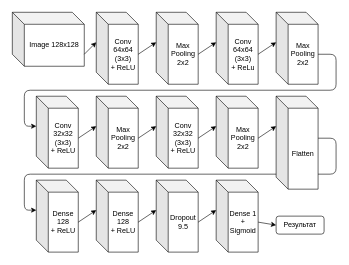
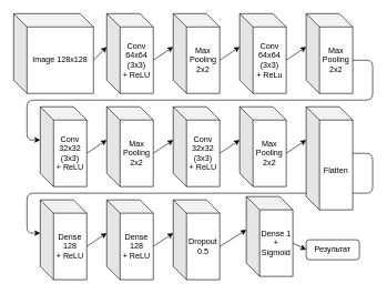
  <mxCell id="0" />
  <mxCell id="1" parent="0" />
- <mxCell id="2" value="Image 128x128" style="shape=cube;whiteSpace=wrap;html=1;boundedLbl=1;backgroundOutline=1;darkOpacity=0.05;darkOpacity2=0.1;" parent="1" vertex="1"><mxGeometry x="20" y="20" width="120" height="90" as="geometry" /></mxCell>
+ <mxCell id="2" value="Image 128x128" style="shape=cube;whiteSpace=wrap;html=1;boundedLbl=1;backgroundOutline=1;darkOpacity=0.05;darkOpacity2=0.1;" parent="1" vertex="1"><mxGeometry x="20" y="20" width="120" height="120" as="geometry" /></mxCell>
  <mxCell id="3" value="" style="endArrow=classic;html=1;exitX=0;exitY=0;exitDx=120;exitDy=70;exitPerimeter=0;entryX=0;entryY=0;entryDx=0;entryDy=50;entryPerimeter=0;" parent="1" source="2" target="4" edge="1"><mxGeometry width="50" height="50" relative="1" as="geometry"><mxPoint x="20" y="190" as="sourcePoint" /><mxPoint x="190" y="90" as="targetPoint" /></mxGeometry></mxCell>
  <mxCell id="4" value="Conv&lt;br&gt;64x64&lt;br&gt;(3x3)&lt;br&gt;+ ReLU&lt;br&gt;" style="shape=cube;whiteSpace=wrap;html=1;boundedLbl=1;backgroundOutline=1;darkOpacity=0.05;darkOpacity2=0.1;" parent="1" vertex="1"><mxGeometry x="160" y="20" width="70" height="120" as="geometry" /></mxCell>
  <mxCell id="5" value="Max&lt;br&gt;Pooling&lt;br&gt;2x2&lt;br&gt;" style="shape=cube;whiteSpace=wrap;html=1;boundedLbl=1;backgroundOutline=1;darkOpacity=0.05;darkOpacity2=0.1;" parent="1" vertex="1"><mxGeometry x="260" y="20" width="70" height="120" as="geometry" /></mxCell>
  <mxCell id="6" value="Conv&lt;br&gt;64x64&lt;br&gt;(3x3)&lt;br&gt;+ ReLu&lt;br&gt;" style="shape=cube;whiteSpace=wrap;html=1;boundedLbl=1;backgroundOutline=1;darkOpacity=0.05;darkOpacity2=0.1;" parent="1" vertex="1"><mxGeometry x="360" y="20" width="70" height="120" as="geometry" /></mxCell>
  <mxCell id="7" value="Max&lt;br&gt;Pooling&lt;br&gt;2x2&lt;br&gt;" style="shape=cube;whiteSpace=wrap;html=1;boundedLbl=1;backgroundOutline=1;darkOpacity=0.05;darkOpacity2=0.1;" parent="1" vertex="1"><mxGeometry x="460" y="20" width="70" height="120" as="geometry" /></mxCell>
  <mxCell id="8" value="" style="endArrow=classic;html=1;exitX=0;exitY=0;exitDx=70;exitDy=70;exitPerimeter=0;entryX=0;entryY=0;entryDx=0;entryDy=50;entryPerimeter=0;" parent="1" source="4" target="5" edge="1"><mxGeometry width="50" height="50" relative="1" as="geometry"><mxPoint x="150" y="100" as="sourcePoint" /><mxPoint x="168" y="99" as="targetPoint" /></mxGeometry></mxCell>
  <mxCell id="9" value="" style="endArrow=classic;html=1;exitX=0;exitY=0;exitDx=70;exitDy=70;exitPerimeter=0;entryX=0;entryY=0;entryDx=0;entryDy=50;entryPerimeter=0;" parent="1" source="5" target="6" edge="1"><mxGeometry width="50" height="50" relative="1" as="geometry"><mxPoint x="160" y="110" as="sourcePoint" /><mxPoint x="178" y="109" as="targetPoint" /></mxGeometry></mxCell>
  <mxCell id="10" value="" style="endArrow=classic;html=1;exitX=0;exitY=0;exitDx=70;exitDy=70;exitPerimeter=0;entryX=0;entryY=0;entryDx=0;entryDy=50;entryPerimeter=0;" parent="1" source="6" target="7" edge="1"><mxGeometry width="50" height="50" relative="1" as="geometry"><mxPoint x="170" y="120" as="sourcePoint" /><mxPoint x="188" y="119" as="targetPoint" /></mxGeometry></mxCell>
  <mxCell id="11" value="" style="endArrow=classic;html=1;exitX=0;exitY=0;exitDx=70;exitDy=70;exitPerimeter=0;entryX=0;entryY=0;entryDx=0;entryDy=50;entryPerimeter=0;" parent="1" source="7" target="18" edge="1"><mxGeometry width="50" height="50" relative="1" as="geometry"><mxPoint x="50" y="370" as="sourcePoint" /><mxPoint x="170" y="360" as="targetPoint" /><Array as="points"><mxPoint x="560" y="90" /><mxPoint x="560" y="150" /><mxPoint x="40" y="150" /><mxPoint x="40" y="210" /></Array></mxGeometry></mxCell>
  <mxCell id="12" value="Max&lt;br&gt;Pooling&lt;br&gt;2x2&lt;br&gt;" style="shape=cube;whiteSpace=wrap;html=1;boundedLbl=1;backgroundOutline=1;darkOpacity=0.05;darkOpacity2=0.1;" parent="1" vertex="1"><mxGeometry x="160" y="160" width="70" height="120" as="geometry" /></mxCell>
  <mxCell id="13" value="Conv&lt;br&gt;32x32&lt;br&gt;(3x3)&lt;br&gt;+&amp;nbsp;ReLU&lt;br&gt;" style="shape=cube;whiteSpace=wrap;html=1;boundedLbl=1;backgroundOutline=1;darkOpacity=0.05;darkOpacity2=0.1;" parent="1" vertex="1"><mxGeometry x="260" y="160" width="70" height="120" as="geometry" /></mxCell>
  <mxCell id="14" value="Max&lt;br&gt;Pooling&lt;br&gt;2x2&lt;br&gt;" style="shape=cube;whiteSpace=wrap;html=1;boundedLbl=1;backgroundOutline=1;darkOpacity=0.05;darkOpacity2=0.1;" parent="1" vertex="1"><mxGeometry x="360" y="160" width="70" height="120" as="geometry" /></mxCell>
  <mxCell id="15" value="" style="endArrow=classic;html=1;exitX=0;exitY=0;exitDx=70;exitDy=70;exitPerimeter=0;entryX=0;entryY=0;entryDx=0;entryDy=50;entryPerimeter=0;" parent="1" source="18" target="12" edge="1"><mxGeometry width="50" height="50" relative="1" as="geometry"><mxPoint x="130" y="230" as="sourcePoint" /><mxPoint x="68" y="239" as="targetPoint" /></mxGeometry></mxCell>
  <mxCell id="16" value="" style="endArrow=classic;html=1;exitX=0;exitY=0;exitDx=70;exitDy=70;exitPerimeter=0;entryX=0;entryY=0;entryDx=0;entryDy=50;entryPerimeter=0;" parent="1" source="12" target="13" edge="1"><mxGeometry width="50" height="50" relative="1" as="geometry"><mxPoint x="60" y="250" as="sourcePoint" /><mxPoint x="78" y="249" as="targetPoint" /></mxGeometry></mxCell>
  <mxCell id="17" value="" style="endArrow=classic;html=1;exitX=0;exitY=0;exitDx=70;exitDy=70;exitPerimeter=0;entryX=0;entryY=0;entryDx=0;entryDy=50;entryPerimeter=0;" parent="1" source="13" target="14" edge="1"><mxGeometry width="50" height="50" relative="1" as="geometry"><mxPoint x="70" y="260" as="sourcePoint" /><mxPoint x="88" y="259" as="targetPoint" /></mxGeometry></mxCell>
  <mxCell id="18" value="Conv&lt;br&gt;32x32&lt;br&gt;(3x3)&lt;br&gt;+&amp;nbsp;ReLU&lt;br&gt;" style="shape=cube;whiteSpace=wrap;html=1;boundedLbl=1;backgroundOutline=1;darkOpacity=0.05;darkOpacity2=0.1;" parent="1" vertex="1"><mxGeometry x="60" y="160" width="70" height="120" as="geometry" /></mxCell>
  <mxCell id="19" value="Dense&lt;br&gt;128&lt;br&gt;+ ReLU&lt;br&gt;" style="shape=cube;whiteSpace=wrap;html=1;boundedLbl=1;backgroundOutline=1;darkOpacity=0.05;darkOpacity2=0.1;" parent="1" vertex="1"><mxGeometry x="60" y="300" width="70" height="120" as="geometry" /></mxCell>
  <mxCell id="20" value="Dense&lt;br&gt;128&lt;br&gt;+ ReLU&lt;br&gt;" style="shape=cube;whiteSpace=wrap;html=1;boundedLbl=1;backgroundOutline=1;darkOpacity=0.05;darkOpacity2=0.1;" parent="1" vertex="1"><mxGeometry x="160" y="300" width="70" height="120" as="geometry" /></mxCell>
- <mxCell id="21" value="Dropout&lt;br&gt;9.5&lt;br&gt;" style="shape=cube;whiteSpace=wrap;html=1;boundedLbl=1;backgroundOutline=1;darkOpacity=0.05;darkOpacity2=0.1;" parent="1" vertex="1"><mxGeometry x="260" y="300" width="70" height="120" as="geometry" /></mxCell>
+ <mxCell id="21" value="Dropout&lt;br&gt;0.5&lt;br&gt;" style="shape=cube;whiteSpace=wrap;html=1;boundedLbl=1;backgroundOutline=1;darkOpacity=0.05;darkOpacity2=0.1;" parent="1" vertex="1"><mxGeometry x="260" y="300" width="70" height="120" as="geometry" /></mxCell>
  <mxCell id="22" value="" style="endArrow=classic;html=1;exitX=0;exitY=0;exitDx=70;exitDy=70;exitPerimeter=0;entryX=0;entryY=0;entryDx=0;entryDy=50;entryPerimeter=0;" parent="1" source="19" target="20" edge="1"><mxGeometry width="50" height="50" relative="1" as="geometry"><mxPoint x="-40" y="390" as="sourcePoint" /><mxPoint x="-22" y="389" as="targetPoint" /></mxGeometry></mxCell>
  <mxCell id="23" value="" style="endArrow=classic;html=1;exitX=0;exitY=0;exitDx=70;exitDy=70;exitPerimeter=0;entryX=0;entryY=0;entryDx=0;entryDy=50;entryPerimeter=0;" parent="1" source="20" target="21" edge="1"><mxGeometry width="50" height="50" relative="1" as="geometry"><mxPoint x="-30" y="400" as="sourcePoint" /><mxPoint x="-12" y="399" as="targetPoint" /></mxGeometry></mxCell>
  <mxCell id="24" value="" style="endArrow=classic;html=1;entryX=0;entryY=0;entryDx=0;entryDy=50;entryPerimeter=0;exitX=0;exitY=0;exitDx=70;exitDy=70;exitPerimeter=0;" parent="1" source="29" edge="1"><mxGeometry width="50" height="50" relative="1" as="geometry"><mxPoint x="550" y="230" as="sourcePoint" /><mxPoint x="60" y="350" as="targetPoint" /><Array as="points"><mxPoint x="560" y="230" /><mxPoint x="560" y="290" /><mxPoint x="40" y="290" /><mxPoint x="40" y="350" /></Array></mxGeometry></mxCell>
  <mxCell id="25" value="" style="endArrow=classic;html=1;exitX=0;exitY=0;exitDx=70;exitDy=70;exitPerimeter=0;entryX=0;entryY=0.5;entryDx=0;entryDy=0;" parent="1" source="27" target="26" edge="1"><mxGeometry width="50" height="50" relative="1" as="geometry"><mxPoint x="140" y="380" as="sourcePoint" /><mxPoint x="460" y="370" as="targetPoint" /></mxGeometry></mxCell>
  <mxCell id="26" value="Результат" style="rounded=1;whiteSpace=wrap;html=1;" parent="1" vertex="1"><mxGeometry x="460" y="360" width="80" height="30" as="geometry" /></mxCell>
- <mxCell id="27" value="Dense 1&lt;br&gt;+ Sigmoid&lt;br&gt;" style="shape=cube;whiteSpace=wrap;html=1;boundedLbl=1;backgroundOutline=1;darkOpacity=0.05;darkOpacity2=0.1;" parent="1" vertex="1"><mxGeometry x="360" y="300" width="70" height="120" as="geometry" /></mxCell>
+ <mxCell id="27" value="Dense 1&lt;br&gt;+ Sigmoid&lt;br&gt;" style="shape=cube;whiteSpace=wrap;html=1;boundedLbl=1;backgroundOutline=1;darkOpacity=0.05;darkOpacity2=0.1;" parent="1" vertex="1"><mxGeometry x="370" y="295" width="70" height="120" as="geometry" /></mxCell>
  <mxCell id="28" value="" style="endArrow=classic;html=1;exitX=0;exitY=0;exitDx=70;exitDy=70;exitPerimeter=0;entryX=0;entryY=0;entryDx=0;entryDy=50;entryPerimeter=0;" parent="1" target="27" edge="1"><mxGeometry width="50" height="50" relative="1" as="geometry"><mxPoint x="330" y="370" as="sourcePoint" /><mxPoint x="178" y="389" as="targetPoint" /></mxGeometry></mxCell>
  <mxCell id="29" value="&lt;br&gt;Flatten&lt;br&gt;" style="shape=cube;whiteSpace=wrap;html=1;boundedLbl=1;backgroundOutline=1;darkOpacity=0.05;darkOpacity2=0.1;" parent="1" vertex="1"><mxGeometry x="460" y="160" width="70" height="155" as="geometry" /></mxCell>
  <mxCell id="30" value="" style="endArrow=classic;html=1;exitX=0;exitY=0;exitDx=70;exitDy=70;exitPerimeter=0;entryX=0;entryY=0;entryDx=0;entryDy=50;entryPerimeter=0;" parent="1" source="14" target="29" edge="1"><mxGeometry width="50" height="50" relative="1" as="geometry"><mxPoint x="340" y="240" as="sourcePoint" /><mxPoint x="370" y="220" as="targetPoint" /></mxGeometry></mxCell>
